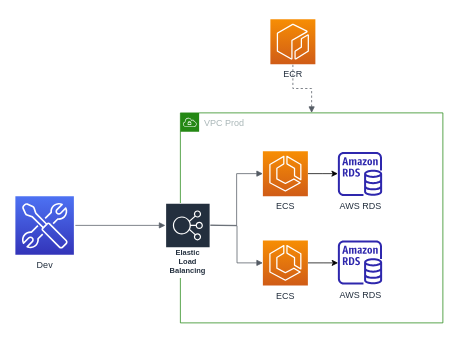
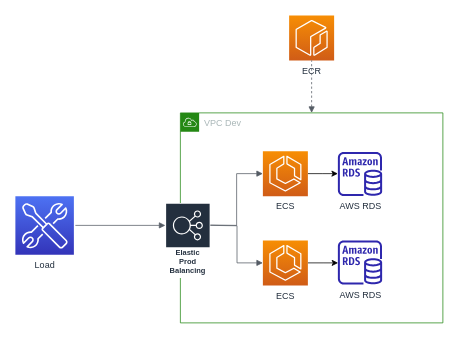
  <mxCell id="0" />
  <mxCell id="1" parent="0" />
- <mxCell id="2" value="ECR" style="sketch=0;points=[[0,0,0],[0.25,0,0],[0.5,0,0],[0.75,0,0],[1,0,0],[0,1,0],[0.25,1,0],[0.5,1,0],[0.75,1,0],[1,1,0],[0,0.25,0],[0,0.5,0],[0,0.75,0],[1,0.25,0],[1,0.5,0],[1,0.75,0]];outlineConnect=0;fontColor=#232F3E;gradientColor=#F78E04;gradientDirection=north;fillColor=#D05C17;strokeColor=#ffffff;dashed=0;verticalLabelPosition=bottom;verticalAlign=top;align=center;html=1;fontSize=12;fontStyle=0;aspect=fixed;shape=mxgraph.aws4.resourceIcon;resIcon=mxgraph.aws4.ecr;" vertex="1" parent="1"><mxGeometry x="360" y="25" width="60" height="60" as="geometry" /></mxCell>
- <mxCell id="3" value="VPC Prod" style="points=[[0,0],[0.25,0],[0.5,0],[0.75,0],[1,0],[1,0.25],[1,0.5],[1,0.75],[1,1],[0.75,1],[0.5,1],[0.25,1],[0,1],[0,0.75],[0,0.5],[0,0.25]];outlineConnect=0;gradientColor=none;html=1;whiteSpace=wrap;fontSize=12;fontStyle=0;container=1;pointerEvents=0;collapsible=0;recursiveResize=0;shape=mxgraph.aws4.group;grIcon=mxgraph.aws4.group_vpc;strokeColor=#248814;fillColor=none;verticalAlign=top;align=left;spacingLeft=30;fontColor=#AAB7B8;dashed=0;" vertex="1" parent="1"><mxGeometry x="240" y="150" width="350" height="280" as="geometry" /></mxCell>
+ <mxCell id="2" value="ECR" style="sketch=0;points=[[0,0,0],[0.25,0,0],[0.5,0,0],[0.75,0,0],[1,0,0],[0,1,0],[0.25,1,0],[0.5,1,0],[0.75,1,0],[1,1,0],[0,0.25,0],[0,0.5,0],[0,0.75,0],[1,0.25,0],[1,0.5,0],[1,0.75,0]];outlineConnect=0;fontColor=#232F3E;gradientColor=#F78E04;gradientDirection=north;fillColor=#D05C17;strokeColor=#ffffff;dashed=0;verticalLabelPosition=bottom;verticalAlign=top;align=center;html=1;fontSize=12;fontStyle=0;aspect=fixed;shape=mxgraph.aws4.resourceIcon;resIcon=mxgraph.aws4.ecr;" vertex="1" parent="1"><mxGeometry x="385" y="20" width="60" height="60" as="geometry" /></mxCell>
+ <mxCell id="3" value="VPC Dev" style="points=[[0,0],[0.25,0],[0.5,0],[0.75,0],[1,0],[1,0.25],[1,0.5],[1,0.75],[1,1],[0.75,1],[0.5,1],[0.25,1],[0,1],[0,0.75],[0,0.5],[0,0.25]];outlineConnect=0;gradientColor=none;html=1;whiteSpace=wrap;fontSize=12;fontStyle=0;container=1;pointerEvents=0;collapsible=0;recursiveResize=0;shape=mxgraph.aws4.group;grIcon=mxgraph.aws4.group_vpc;strokeColor=#248814;fillColor=none;verticalAlign=top;align=left;spacingLeft=30;fontColor=#AAB7B8;dashed=0;" vertex="1" parent="1"><mxGeometry x="240" y="150" width="350" height="280" as="geometry" /></mxCell>
  <mxCell id="4" style="edgeStyle=orthogonalEdgeStyle;rounded=0;orthogonalLoop=1;jettySize=auto;html=1;exitX=1;exitY=0.5;exitDx=0;exitDy=0;exitPerimeter=0;" edge="1" parent="3" source="5"><mxGeometry relative="1" as="geometry"><mxPoint x="210" y="81" as="targetPoint" /></mxGeometry></mxCell>
  <mxCell id="5" value="ECS" style="sketch=0;points=[[0,0,0],[0.25,0,0],[0.5,0,0],[0.75,0,0],[1,0,0],[0,1,0],[0.25,1,0],[0.5,1,0],[0.75,1,0],[1,1,0],[0,0.25,0],[0,0.5,0],[0,0.75,0],[1,0.25,0],[1,0.5,0],[1,0.75,0]];outlineConnect=0;fontColor=#232F3E;gradientColor=#F78E04;gradientDirection=north;fillColor=#D05C17;strokeColor=#ffffff;dashed=0;verticalLabelPosition=bottom;verticalAlign=top;align=center;html=1;fontSize=12;fontStyle=0;aspect=fixed;shape=mxgraph.aws4.resourceIcon;resIcon=mxgraph.aws4.ecs;" vertex="1" parent="3"><mxGeometry x="110" y="51" width="60" height="60" as="geometry" /></mxCell>
  <mxCell id="6" value="" style="edgeStyle=orthogonalEdgeStyle;html=1;endArrow=block;elbow=vertical;startArrow=none;endFill=1;strokeColor=#545B64;rounded=0;entryX=0;entryY=0.5;entryDx=0;entryDy=0;entryPerimeter=0;" edge="1" parent="3" target="5"><mxGeometry width="100" relative="1" as="geometry"><mxPoint x="39" y="149.5" as="sourcePoint" /><mxPoint x="40" y="90" as="targetPoint" /></mxGeometry></mxCell>
  <mxCell id="7" style="edgeStyle=orthogonalEdgeStyle;rounded=0;orthogonalLoop=1;jettySize=auto;html=1;exitX=1;exitY=0.5;exitDx=0;exitDy=0;exitPerimeter=0;" edge="1" parent="3" source="8"><mxGeometry relative="1" as="geometry"><mxPoint x="210.301" y="200" as="targetPoint" /></mxGeometry></mxCell>
  <mxCell id="8" value="ECS" style="sketch=0;points=[[0,0,0],[0.25,0,0],[0.5,0,0],[0.75,0,0],[1,0,0],[0,1,0],[0.25,1,0],[0.5,1,0],[0.75,1,0],[1,1,0],[0,0.25,0],[0,0.5,0],[0,0.75,0],[1,0.25,0],[1,0.5,0],[1,0.75,0]];outlineConnect=0;fontColor=#232F3E;gradientColor=#F78E04;gradientDirection=north;fillColor=#D05C17;strokeColor=#ffffff;dashed=0;verticalLabelPosition=bottom;verticalAlign=top;align=center;html=1;fontSize=12;fontStyle=0;aspect=fixed;shape=mxgraph.aws4.resourceIcon;resIcon=mxgraph.aws4.ecs;" vertex="1" parent="3"><mxGeometry x="110" y="170" width="60" height="60" as="geometry" /></mxCell>
- <mxCell id="9" value="Elastic Load Balancing" style="sketch=0;outlineConnect=0;fontColor=#232F3E;gradientColor=none;strokeColor=#ffffff;fillColor=#232F3E;dashed=0;verticalLabelPosition=middle;verticalAlign=bottom;align=center;html=1;whiteSpace=wrap;fontSize=10;fontStyle=1;spacing=3;shape=mxgraph.aws4.productIcon;prIcon=mxgraph.aws4.elastic_load_balancing;" vertex="1" parent="3"><mxGeometry x="-20" y="120" width="60" height="100" as="geometry" /></mxCell>
+ <mxCell id="9" value="Elastic Prod Balancing" style="sketch=0;outlineConnect=0;fontColor=#232F3E;gradientColor=none;strokeColor=#ffffff;fillColor=#232F3E;dashed=0;verticalLabelPosition=middle;verticalAlign=bottom;align=center;html=1;whiteSpace=wrap;fontSize=10;fontStyle=1;spacing=3;shape=mxgraph.aws4.productIcon;prIcon=mxgraph.aws4.elastic_load_balancing;" vertex="1" parent="3"><mxGeometry x="-20" y="120" width="60" height="100" as="geometry" /></mxCell>
  <mxCell id="10" value="AWS RDS" style="sketch=0;outlineConnect=0;fontColor=#232F3E;gradientColor=none;fillColor=#2E27AD;strokeColor=none;dashed=0;verticalLabelPosition=bottom;verticalAlign=top;align=center;html=1;fontSize=12;fontStyle=0;aspect=fixed;pointerEvents=1;shape=mxgraph.aws4.rds_instance;" vertex="1" parent="3"><mxGeometry x="210" y="52" width="59" height="59" as="geometry" /></mxCell>
  <mxCell id="11" value="AWS RDS" style="sketch=0;outlineConnect=0;fontColor=#232F3E;gradientColor=none;fillColor=#2E27AD;strokeColor=none;dashed=0;verticalLabelPosition=bottom;verticalAlign=top;align=center;html=1;fontSize=12;fontStyle=0;aspect=fixed;pointerEvents=1;shape=mxgraph.aws4.rds_instance;" vertex="1" parent="3"><mxGeometry x="210" y="170" width="59" height="59" as="geometry" /></mxCell>
  <mxCell id="12" value="" style="edgeStyle=orthogonalEdgeStyle;html=1;endArrow=block;elbow=vertical;startArrow=none;endFill=1;strokeColor=#545B64;rounded=0;" edge="1" parent="1"><mxGeometry width="100" relative="1" as="geometry"><mxPoint x="100" y="300" as="sourcePoint" /><mxPoint x="220" y="300" as="targetPoint" /></mxGeometry></mxCell>
  <mxCell id="13" value="" style="edgeStyle=orthogonalEdgeStyle;html=1;endArrow=block;elbow=vertical;startArrow=none;endFill=1;strokeColor=#545B64;rounded=0;entryX=0;entryY=0.5;entryDx=0;entryDy=0;entryPerimeter=0;" edge="1" parent="1" target="8"><mxGeometry width="100" relative="1" as="geometry"><mxPoint x="280" y="300" as="sourcePoint" /><mxPoint x="280" y="210" as="targetPoint" /></mxGeometry></mxCell>
- <mxCell id="14" value="Dev" style="sketch=0;points=[[0,0,0],[0.25,0,0],[0.5,0,0],[0.75,0,0],[1,0,0],[0,1,0],[0.25,1,0],[0.5,1,0],[0.75,1,0],[1,1,0],[0,0.25,0],[0,0.5,0],[0,0.75,0],[1,0.25,0],[1,0.5,0],[1,0.75,0]];outlineConnect=0;fontColor=#232F3E;gradientColor=#4D72F3;gradientDirection=north;fillColor=#3334B9;strokeColor=#ffffff;dashed=0;verticalLabelPosition=bottom;verticalAlign=top;align=center;html=1;fontSize=12;fontStyle=0;aspect=fixed;shape=mxgraph.aws4.resourceIcon;resIcon=mxgraph.aws4.developer_tools;" vertex="1" parent="1"><mxGeometry x="20" y="261" width="78" height="78" as="geometry" /></mxCell>
+ <mxCell id="14" value="Load" style="sketch=0;points=[[0,0,0],[0.25,0,0],[0.5,0,0],[0.75,0,0],[1,0,0],[0,1,0],[0.25,1,0],[0.5,1,0],[0.75,1,0],[1,1,0],[0,0.25,0],[0,0.5,0],[0,0.75,0],[1,0.25,0],[1,0.5,0],[1,0.75,0]];outlineConnect=0;fontColor=#232F3E;gradientColor=#4D72F3;gradientDirection=north;fillColor=#3334B9;strokeColor=#ffffff;dashed=0;verticalLabelPosition=bottom;verticalAlign=top;align=center;html=1;fontSize=12;fontStyle=0;aspect=fixed;shape=mxgraph.aws4.resourceIcon;resIcon=mxgraph.aws4.developer_tools;" vertex="1" parent="1"><mxGeometry x="20" y="261" width="78" height="78" as="geometry" /></mxCell>
  <mxCell id="15" value="" style="edgeStyle=orthogonalEdgeStyle;html=1;endArrow=none;elbow=vertical;startArrow=block;startFill=1;strokeColor=#545B64;rounded=0;entryX=0.5;entryY=1;entryDx=0;entryDy=0;entryPerimeter=0;exitX=0.5;exitY=0;exitDx=0;exitDy=0;dashed=1;" edge="1" parent="1" source="3" target="2"><mxGeometry width="100" relative="1" as="geometry"><mxPoint x="240" y="300" as="sourcePoint" /><mxPoint x="340" y="300" as="targetPoint" /></mxGeometry></mxCell>
